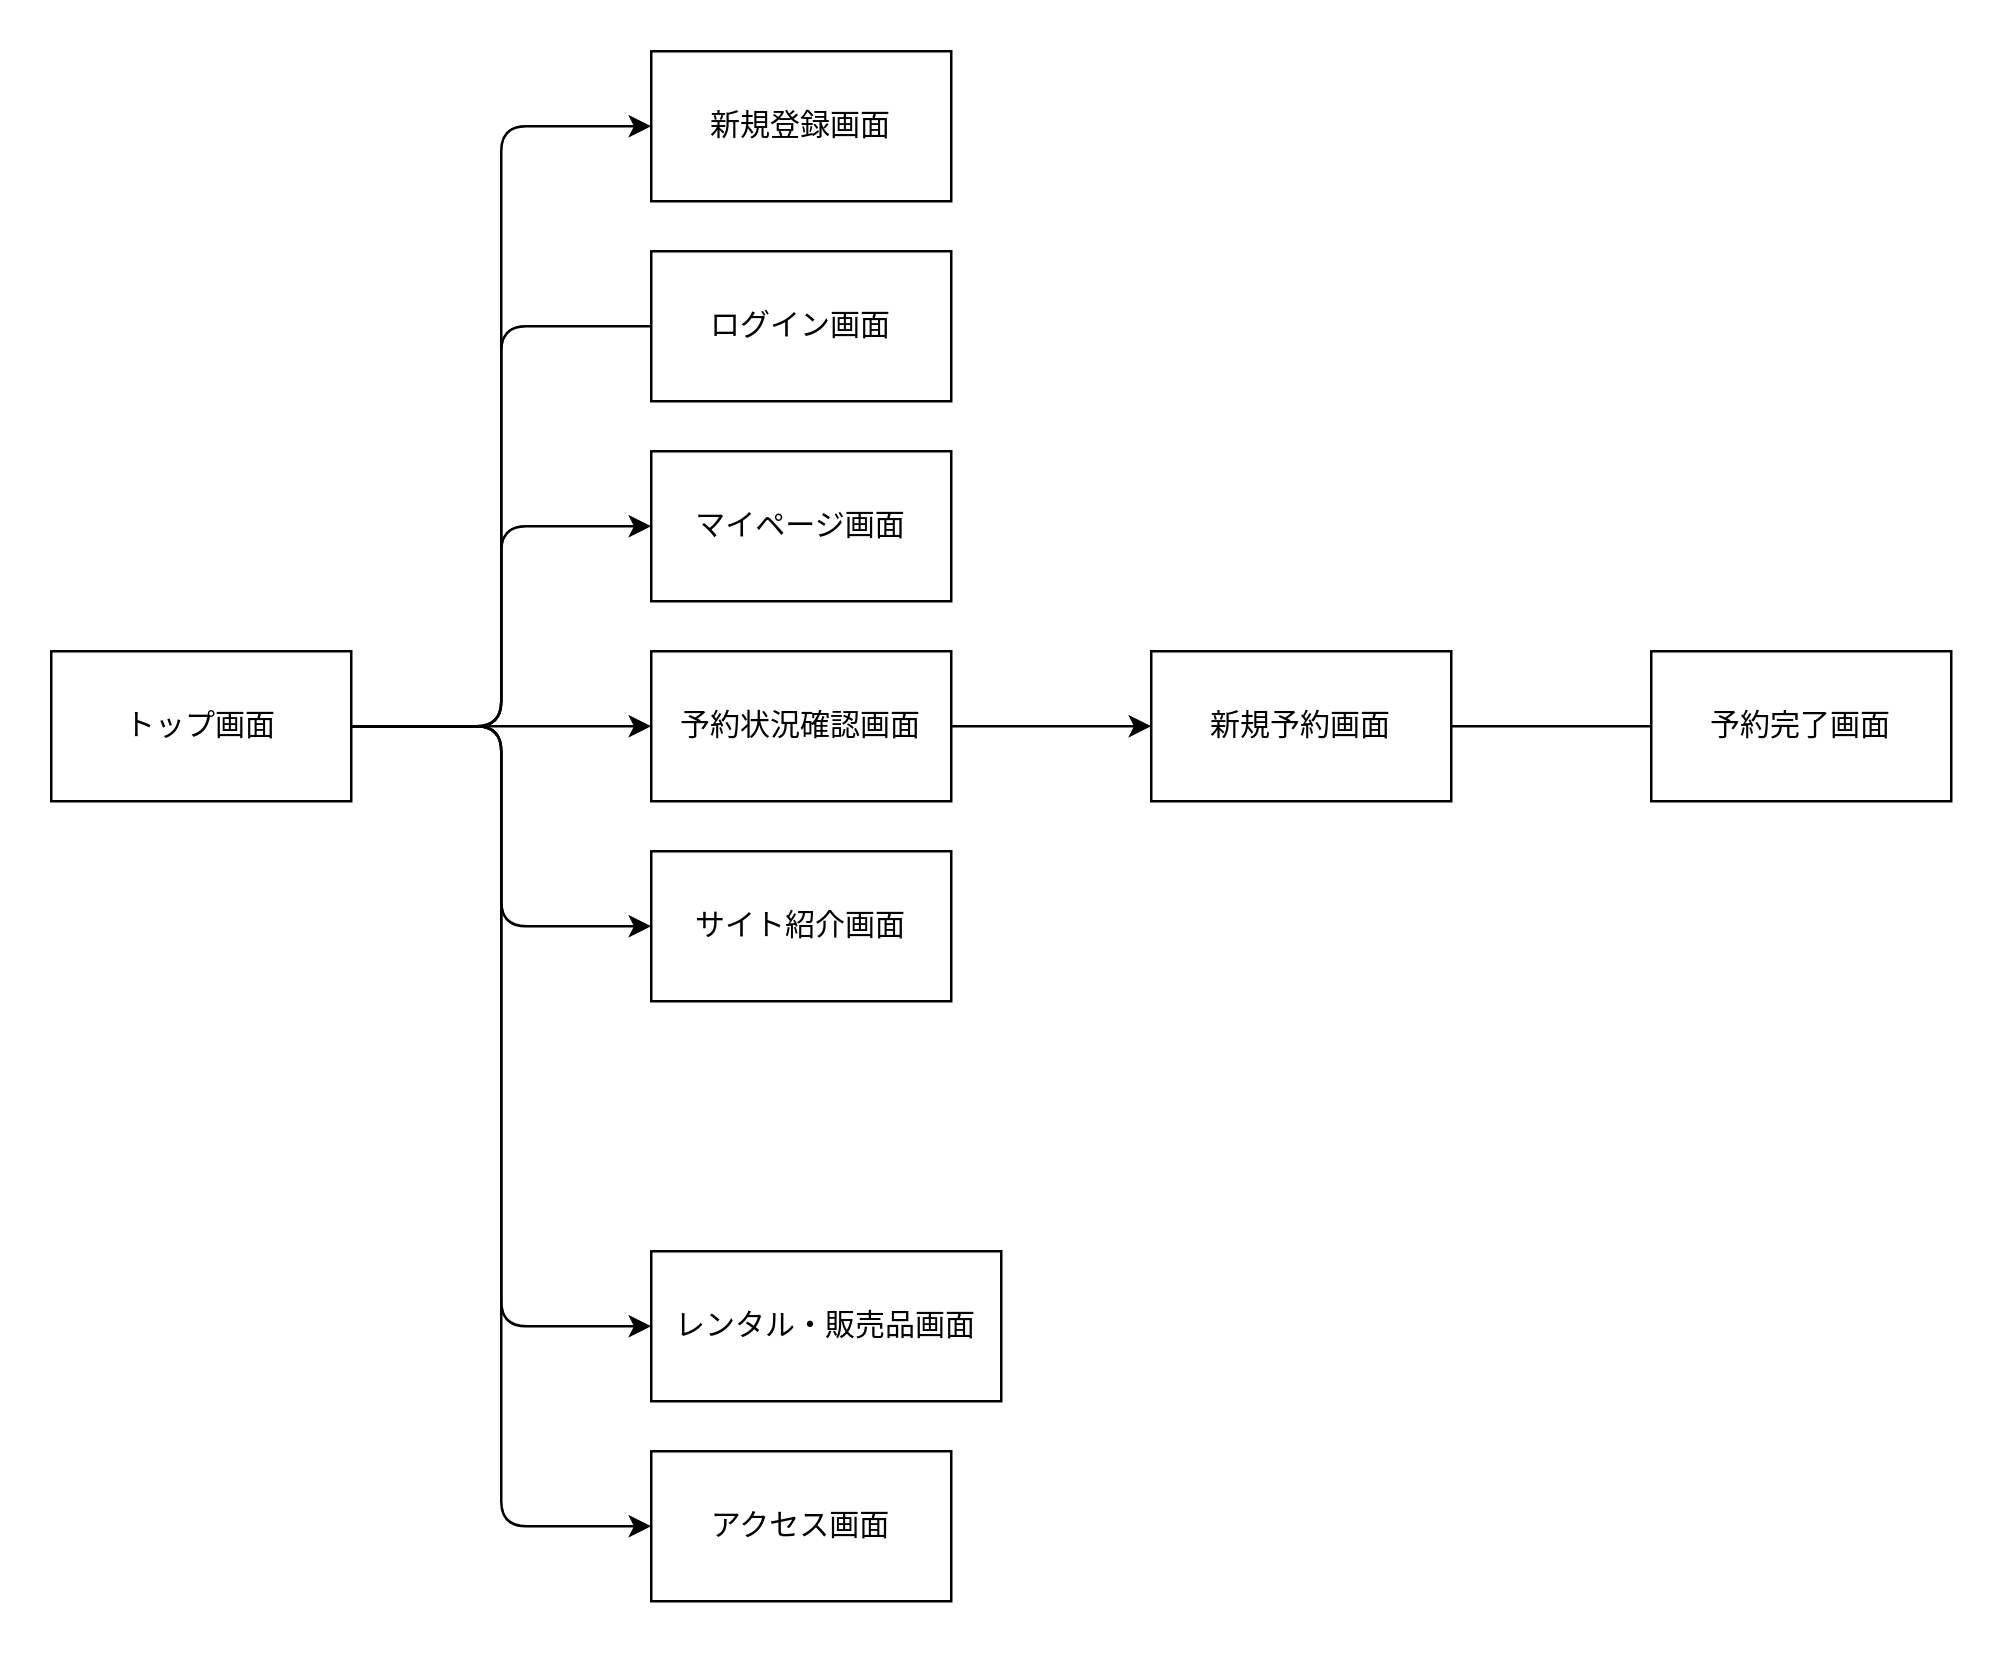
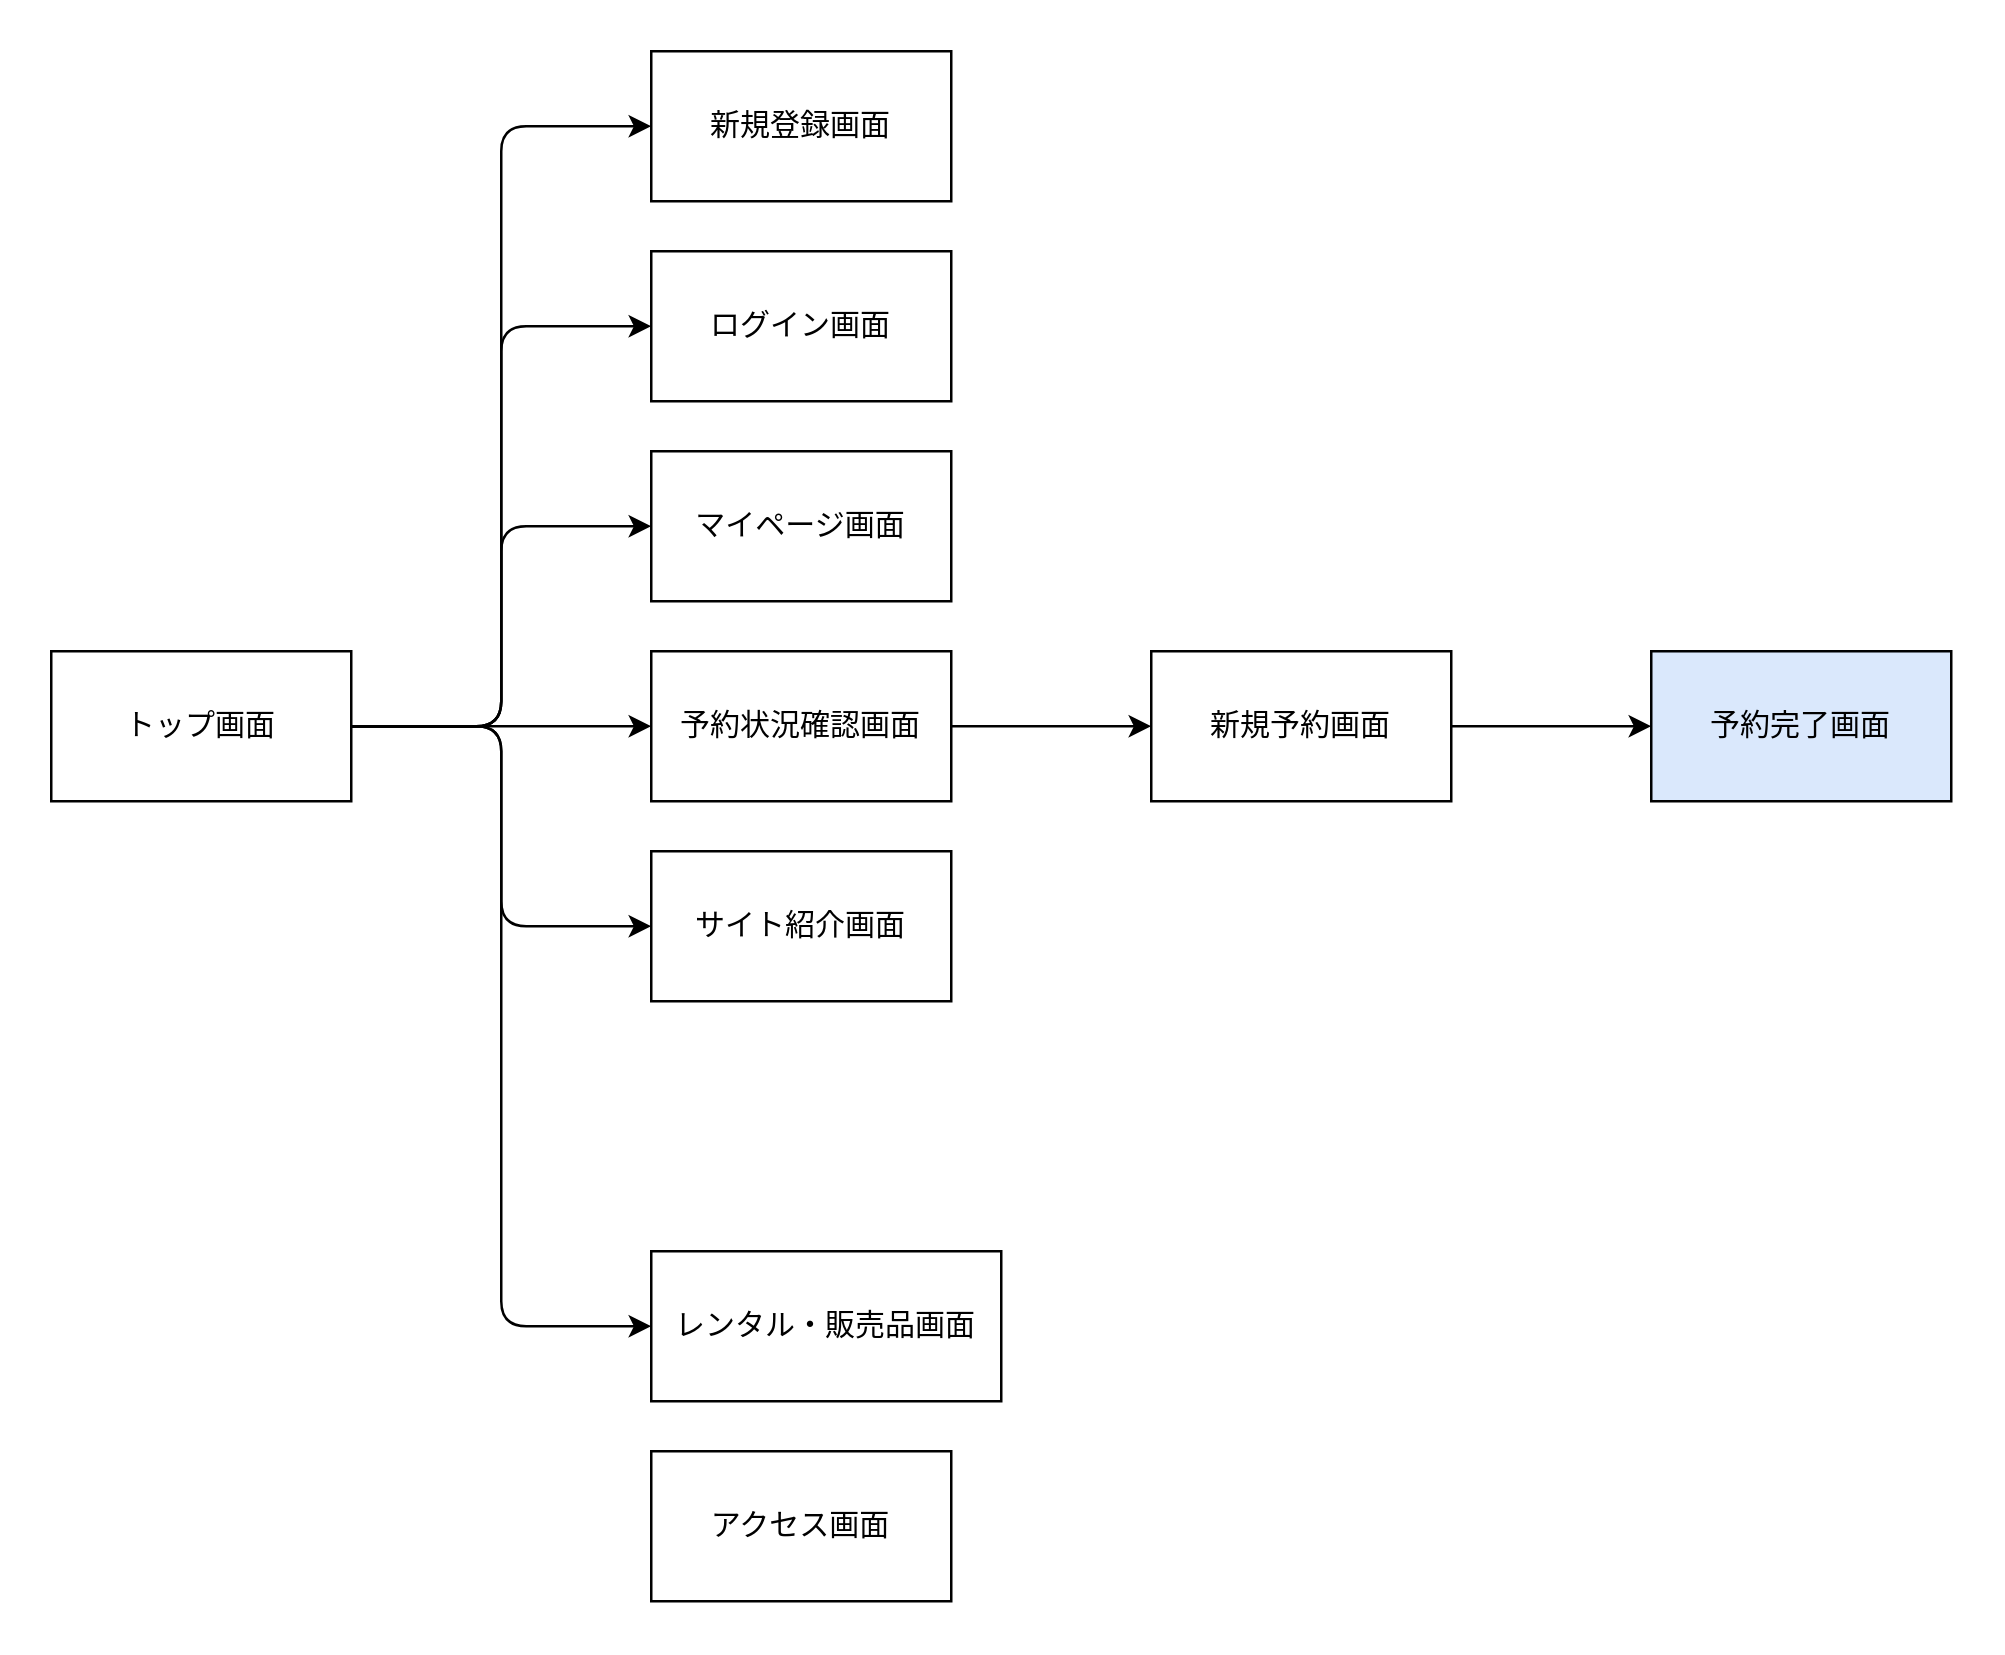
  <mxCell id="0" />
  <mxCell id="1" parent="0" />
  <mxCell id="2" style="edgeStyle=none;html=1;exitX=1;exitY=0.5;exitDx=0;exitDy=0;entryX=0;entryY=0.5;entryDx=0;entryDy=0;" edge="1" parent="1" source="9" target="14"><mxGeometry relative="1" as="geometry"><mxPoint x="180" y="290" as="targetPoint" /><Array as="points"><mxPoint x="180" y="290" /></Array></mxGeometry></mxCell>
  <mxCell id="3" style="edgeStyle=none;html=1;exitX=1;exitY=0.5;exitDx=0;exitDy=0;entryX=0;entryY=0.5;entryDx=0;entryDy=0;" edge="1" parent="1" source="9" target="10"><mxGeometry relative="1" as="geometry"><Array as="points"><mxPoint x="200" y="290" /><mxPoint x="200" y="50" /></Array></mxGeometry></mxCell>
- <mxCell id="4" style="edgeStyle=none;html=1;exitX=1;exitY=0.5;exitDx=0;exitDy=0;entryX=0;entryY=0.5;entryDx=0;entryDy=0;endArrow=none;" edge="1" parent="1" source="9" target="11"><mxGeometry relative="1" as="geometry"><Array as="points"><mxPoint x="200" y="290" /><mxPoint x="200" y="130" /></Array></mxGeometry></mxCell>
+ <mxCell id="4" style="edgeStyle=none;html=1;exitX=1;exitY=0.5;exitDx=0;exitDy=0;entryX=0;entryY=0.5;entryDx=0;entryDy=0;" edge="1" parent="1" source="9" target="11"><mxGeometry relative="1" as="geometry"><Array as="points"><mxPoint x="200" y="290" /><mxPoint x="200" y="130" /></Array></mxGeometry></mxCell>
  <mxCell id="5" style="edgeStyle=none;html=1;exitX=1;exitY=0.5;exitDx=0;exitDy=0;entryX=0;entryY=0.5;entryDx=0;entryDy=0;" edge="1" parent="1" source="9" target="12"><mxGeometry relative="1" as="geometry"><mxPoint x="210" y="210" as="targetPoint" /><Array as="points"><mxPoint x="200" y="290" /><mxPoint x="200" y="210" /></Array></mxGeometry></mxCell>
  <mxCell id="6" style="edgeStyle=none;html=1;exitX=1;exitY=0.5;exitDx=0;exitDy=0;entryX=0;entryY=0.5;entryDx=0;entryDy=0;" edge="1" parent="1" source="9" target="18"><mxGeometry relative="1" as="geometry"><Array as="points"><mxPoint x="200" y="290" /><mxPoint x="200" y="370" /></Array></mxGeometry></mxCell>
  <mxCell id="7" style="edgeStyle=none;html=1;exitX=1;exitY=0.5;exitDx=0;exitDy=0;entryX=0;entryY=0.5;entryDx=0;entryDy=0;" edge="1" parent="1" source="9" target="19"><mxGeometry relative="1" as="geometry"><Array as="points"><mxPoint x="200" y="290" /><mxPoint x="200" y="530" /></Array></mxGeometry></mxCell>
- <mxCell id="8" style="edgeStyle=none;html=1;exitX=1;exitY=0.5;exitDx=0;exitDy=0;entryX=0;entryY=0.5;entryDx=0;entryDy=0;" edge="1" parent="1" source="9" target="20"><mxGeometry relative="1" as="geometry"><Array as="points"><mxPoint x="200" y="290" /><mxPoint x="200" y="610" /></Array></mxGeometry></mxCell>
  <mxCell id="9" value="トップ画面" style="rounded=0;whiteSpace=wrap;html=1;" vertex="1" parent="1"><mxGeometry x="20" y="260" width="120" height="60" as="geometry" /></mxCell>
  <mxCell id="10" value="新規登録画面" style="rounded=0;whiteSpace=wrap;html=1;" vertex="1" parent="1"><mxGeometry x="260" width="120" height="60" as="geometry" y="20" /></mxCell>
  <mxCell id="11" value="ログイン画面" style="rounded=0;whiteSpace=wrap;html=1;" vertex="1" parent="1"><mxGeometry x="260" y="100" width="120" height="60" as="geometry" /></mxCell>
  <mxCell id="12" value="マイページ画面" style="rounded=0;whiteSpace=wrap;html=1;" vertex="1" parent="1"><mxGeometry x="260" y="180" width="120" height="60" as="geometry" /></mxCell>
  <mxCell id="13" style="edgeStyle=none;html=1;exitX=1;exitY=0.5;exitDx=0;exitDy=0;entryX=0;entryY=0.5;entryDx=0;entryDy=0;" edge="1" parent="1" source="14" target="16"><mxGeometry relative="1" as="geometry" /></mxCell>
  <mxCell id="14" value="予約状況確認画面" style="rounded=0;whiteSpace=wrap;html=1;" vertex="1" parent="1"><mxGeometry x="260" y="260" width="120" height="60" as="geometry" /></mxCell>
- <mxCell id="15" style="edgeStyle=none;html=1;exitX=1;exitY=0.5;exitDx=0;exitDy=0;entryX=0;entryY=0.5;entryDx=0;entryDy=0;endArrow=none;" edge="1" parent="1" source="16" target="17"><mxGeometry relative="1" as="geometry" /></mxCell>
+ <mxCell id="15" style="edgeStyle=none;html=1;exitX=1;exitY=0.5;exitDx=0;exitDy=0;entryX=0;entryY=0.5;entryDx=0;entryDy=0;" edge="1" parent="1" source="16" target="17"><mxGeometry relative="1" as="geometry" /></mxCell>
  <mxCell id="16" value="新規予約画面" style="rounded=0;whiteSpace=wrap;html=1;" vertex="1" parent="1"><mxGeometry x="460" y="260" width="120" height="60" as="geometry" /></mxCell>
- <mxCell id="17" value="予約完了画面" style="rounded=0;whiteSpace=wrap;html=1;" vertex="1" parent="1"><mxGeometry x="660" y="260" width="120" height="60" as="geometry" /></mxCell>
+ <mxCell id="17" value="予約完了画面" style="rounded=0;whiteSpace=wrap;html=1;fillColor=#dae8fc;" vertex="1" parent="1"><mxGeometry x="660" y="260" width="120" height="60" as="geometry" /></mxCell>
  <mxCell id="18" value="サイト紹介画面" style="rounded=0;whiteSpace=wrap;html=1;" vertex="1" parent="1"><mxGeometry x="260" y="340" width="120" height="60" as="geometry" /></mxCell>
  <mxCell id="19" value="レンタル・販売品画面" style="rounded=0;whiteSpace=wrap;html=1;" vertex="1" parent="1"><mxGeometry x="260" y="500" width="140" height="60" as="geometry" /></mxCell>
  <mxCell id="20" value="アクセス画面" style="rounded=0;whiteSpace=wrap;html=1;" vertex="1" parent="1"><mxGeometry x="260" y="580" width="120" height="60" as="geometry" /></mxCell>
